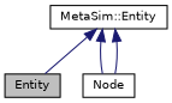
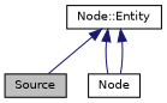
  digraph {
    node [color=black fillcolor=white fontname=Helvetica fontsize=10 shape=record style=filled]
    edge [color=midnightblue dir=back fontname=Helvetica fontsize=10 labelfontname=Helvetica labelfontsize=10 style=solid]
-   n1 [fillcolor=grey75 fontcolor=black height=0.2 label=Entity width=0.4]
+   n1 [fillcolor=grey75 fontcolor=black height=0.2 label=Source width=0.4]
    n2 [height=0.2 label="Node" width=0.4]
-   n3 [height=0.2 label="MetaSim::Entity" width=0.4]
+   n3 [height=0.2 label="Node::Entity" width=0.4]
    n3 -> n1
    n3 -> n2
    n3 -> n2
  }
